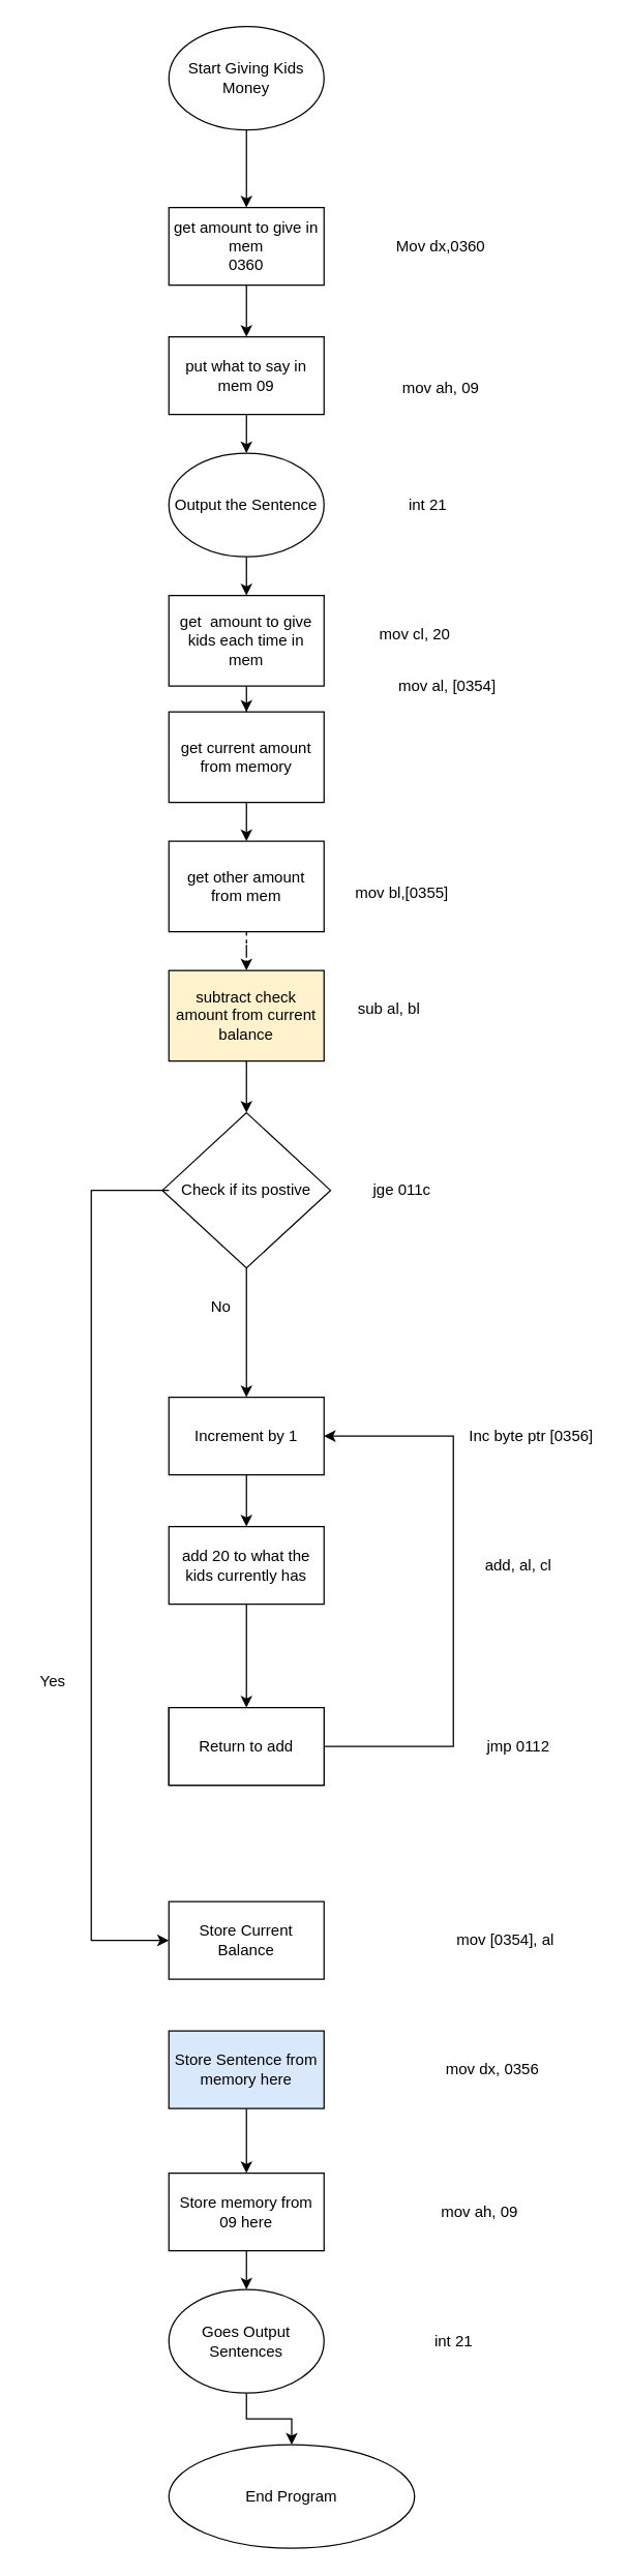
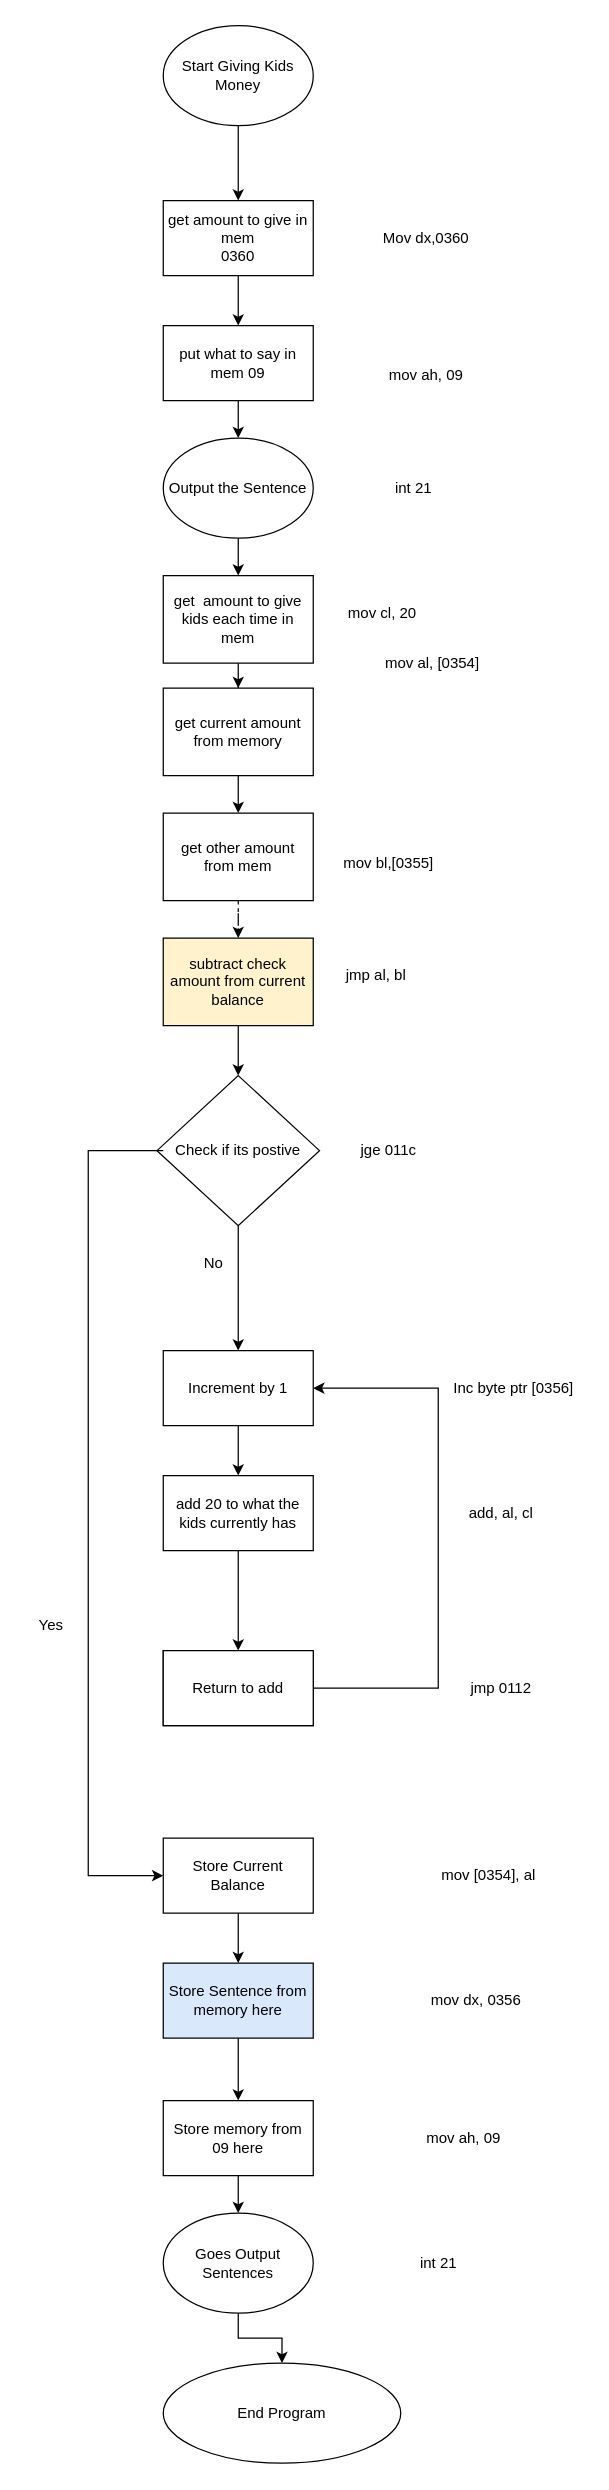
  <mxCell id="0" />
  <mxCell id="1" parent="0" />
  <mxCell id="2" value="" style="edgeStyle=orthogonalEdgeStyle;rounded=0;orthogonalLoop=1;jettySize=auto;html=1;" parent="1" source="3" edge="1"><mxGeometry relative="1" as="geometry"><mxPoint x="190" y="160" as="targetPoint" /></mxGeometry></mxCell>
  <mxCell id="3" value="Start Giving Kids&lt;br&gt;Money" style="ellipse;whiteSpace=wrap;html=1;" parent="1" vertex="1"><mxGeometry x="130" y="20" width="120" height="80" as="geometry" /></mxCell>
  <mxCell id="4" value="" style="edgeStyle=orthogonalEdgeStyle;rounded=0;orthogonalLoop=1;jettySize=auto;html=1;entryX=0.5;entryY=0;entryDx=0;entryDy=0;" parent="1" source="5" target="7" edge="1"><mxGeometry relative="1" as="geometry"><mxPoint x="190" y="240" as="targetPoint" /></mxGeometry></mxCell>
  <mxCell id="5" value="get amount to give in mem&lt;br&gt;0360" style="rounded=0;whiteSpace=wrap;html=1;" parent="1" vertex="1"><mxGeometry x="130" y="160" width="120" height="60" as="geometry" /></mxCell>
  <mxCell id="6" value="" style="edgeStyle=orthogonalEdgeStyle;rounded=0;orthogonalLoop=1;jettySize=auto;html=1;" parent="1" source="7" target="38" edge="1"><mxGeometry relative="1" as="geometry" /></mxCell>
  <mxCell id="7" value="put what to say in mem 09" style="rounded=0;whiteSpace=wrap;html=1;" parent="1" vertex="1"><mxGeometry x="130" y="260" width="120" height="60" as="geometry" /></mxCell>
  <mxCell id="8" value="" style="edgeStyle=orthogonalEdgeStyle;rounded=0;orthogonalLoop=1;jettySize=auto;html=1;" parent="1" source="9" target="11" edge="1"><mxGeometry relative="1" as="geometry" /></mxCell>
  <mxCell id="9" value="get&amp;nbsp; amount to give kids each time in mem" style="rounded=0;whiteSpace=wrap;html=1;" parent="1" vertex="1"><mxGeometry x="130" y="460" width="120" height="70" as="geometry" /></mxCell>
  <mxCell id="10" value="" style="edgeStyle=orthogonalEdgeStyle;rounded=0;orthogonalLoop=1;jettySize=auto;html=1;" parent="1" source="11" target="13" edge="1"><mxGeometry relative="1" as="geometry" /></mxCell>
  <mxCell id="11" value="get current amount from memory" style="rounded=0;whiteSpace=wrap;html=1;" parent="1" vertex="1"><mxGeometry x="130" y="550" width="120" height="70" as="geometry" /></mxCell>
  <mxCell id="12" value="" style="edgeStyle=orthogonalEdgeStyle;rounded=0;orthogonalLoop=1;jettySize=auto;html=1;dashed=1;" parent="1" source="13" target="15" edge="1"><mxGeometry relative="1" as="geometry" /></mxCell>
  <mxCell id="13" value="get other amount from mem" style="rounded=0;whiteSpace=wrap;html=1;" parent="1" vertex="1"><mxGeometry x="130" y="650" width="120" height="70" as="geometry" /></mxCell>
  <mxCell id="14" value="" style="edgeStyle=orthogonalEdgeStyle;rounded=0;orthogonalLoop=1;jettySize=auto;html=1;" parent="1" source="15" target="17" edge="1"><mxGeometry relative="1" as="geometry" /></mxCell>
  <mxCell id="15" value="subtract check amount from current balance" style="rounded=0;whiteSpace=wrap;html=1;fillColor=#fff2cc;" parent="1" vertex="1"><mxGeometry x="130" y="750" width="120" height="70" as="geometry" /></mxCell>
  <mxCell id="16" value="" style="edgeStyle=orthogonalEdgeStyle;rounded=0;orthogonalLoop=1;jettySize=auto;html=1;" parent="1" source="17" target="20" edge="1"><mxGeometry relative="1" as="geometry" /></mxCell>
  <mxCell id="17" value="Check if its postive" style="rhombus;whiteSpace=wrap;html=1;" parent="1" vertex="1"><mxGeometry x="125" y="860" width="130" height="120" as="geometry" /></mxCell>
  <mxCell id="18" value="" style="edgeStyle=orthogonalEdgeStyle;rounded=0;orthogonalLoop=1;jettySize=auto;html=1;" parent="1" source="20" target="22" edge="1"><mxGeometry relative="1" as="geometry" /></mxCell>
  <mxCell id="19" value="" style="edgeStyle=orthogonalEdgeStyle;rounded=0;orthogonalLoop=1;jettySize=auto;html=1;exitX=1;exitY=0.5;exitDx=0;exitDy=0;" parent="1" source="24" target="20" edge="1"><mxGeometry relative="1" as="geometry"><mxPoint x="260" y="1350" as="sourcePoint" /><Array as="points"><mxPoint x="350" y="1350" /><mxPoint x="350" y="1110" /></Array></mxGeometry></mxCell>
  <mxCell id="20" value="Increment by 1" style="rounded=0;whiteSpace=wrap;html=1;" parent="1" vertex="1"><mxGeometry x="130" y="1080" width="120" height="60" as="geometry" /></mxCell>
  <mxCell id="21" value="" style="edgeStyle=orthogonalEdgeStyle;rounded=0;orthogonalLoop=1;jettySize=auto;html=1;" parent="1" source="22" target="23" edge="1"><mxGeometry relative="1" as="geometry" /></mxCell>
  <mxCell id="22" value="add 20 to what the kids currently has" style="rounded=0;whiteSpace=wrap;html=1;" parent="1" vertex="1"><mxGeometry x="130" y="1180" width="120" height="60" as="geometry" /></mxCell>
  <mxCell id="23" value="add overdraft to current balance" style="rounded=0;whiteSpace=wrap;html=1;" parent="1" vertex="1"><mxGeometry x="130" y="1320" width="120" height="60" as="geometry" /></mxCell>
  <mxCell id="24" value="Return to add" style="rounded=0;whiteSpace=wrap;html=1;" parent="1" vertex="1"><mxGeometry x="130" y="1320" width="120" height="60" as="geometry" /></mxCell>
  <mxCell id="25" value="" style="edgeStyle=orthogonalEdgeStyle;rounded=0;orthogonalLoop=1;jettySize=auto;html=1;entryX=0;entryY=0.5;entryDx=0;entryDy=0;" parent="1" target="27" edge="1"><mxGeometry relative="1" as="geometry"><mxPoint x="130" y="920" as="sourcePoint" /><mxPoint x="70" y="1510" as="targetPoint" /><Array as="points"><mxPoint x="130" y="920" /><mxPoint x="70" y="920" /><mxPoint x="70" y="1500" /></Array></mxGeometry></mxCell>
+ <mxCell id="26" value="" style="edgeStyle=orthogonalEdgeStyle;rounded=0;orthogonalLoop=1;jettySize=auto;html=1;" parent="1" source="27" target="31" edge="1"><mxGeometry relative="1" as="geometry" /></mxCell>
  <mxCell id="27" value="Store Current Balance" style="rounded=0;whiteSpace=wrap;html=1;" parent="1" vertex="1"><mxGeometry x="130" y="1470" width="120" height="60" as="geometry" /></mxCell>
  <mxCell id="28" value="Yes" style="text;html=1;align=center;verticalAlign=middle;resizable=0;points=[];autosize=1;" parent="1" vertex="1"><mxGeometry x="20" y="1290" width="40" height="20" as="geometry" /></mxCell>
  <mxCell id="29" value="No" style="text;html=1;align=center;verticalAlign=middle;resizable=0;points=[];autosize=1;" parent="1" vertex="1"><mxGeometry x="155" y="1000" width="30" height="20" as="geometry" /></mxCell>
  <mxCell id="30" value="" style="edgeStyle=orthogonalEdgeStyle;rounded=0;orthogonalLoop=1;jettySize=auto;html=1;entryX=0.5;entryY=0;entryDx=0;entryDy=0;" parent="1" source="31" target="33" edge="1"><mxGeometry relative="1" as="geometry"><mxPoint x="190" y="1650" as="targetPoint" /></mxGeometry></mxCell>
  <mxCell id="31" value="Store Sentence from memory here" style="rounded=0;whiteSpace=wrap;html=1;fillColor=#dae8fc;" parent="1" vertex="1"><mxGeometry x="130" y="1570" width="120" height="60" as="geometry" /></mxCell>
  <mxCell id="32" value="" style="edgeStyle=orthogonalEdgeStyle;rounded=0;orthogonalLoop=1;jettySize=auto;html=1;" parent="1" source="33" edge="1"><mxGeometry relative="1" as="geometry"><mxPoint x="190" y="1770" as="targetPoint" /></mxGeometry></mxCell>
  <mxCell id="33" value="Store memory from 09 here" style="rounded=0;whiteSpace=wrap;html=1;" parent="1" vertex="1"><mxGeometry x="130" y="1680" width="120" height="60" as="geometry" /></mxCell>
  <mxCell id="34" value="End Program" style="ellipse;whiteSpace=wrap;html=1;" parent="1" vertex="1"><mxGeometry x="130" y="1890" width="190" height="80" as="geometry" /></mxCell>
  <mxCell id="35" value="" style="edgeStyle=orthogonalEdgeStyle;rounded=0;orthogonalLoop=1;jettySize=auto;html=1;" parent="1" source="36" target="34" edge="1"><mxGeometry relative="1" as="geometry" /></mxCell>
  <mxCell id="36" value="&lt;span&gt;Goes Output Sentences&lt;/span&gt;" style="ellipse;whiteSpace=wrap;html=1;" parent="1" vertex="1"><mxGeometry x="130" y="1770" width="120" height="80" as="geometry" /></mxCell>
  <mxCell id="37" value="" style="edgeStyle=orthogonalEdgeStyle;rounded=0;orthogonalLoop=1;jettySize=auto;html=1;" parent="1" source="38" target="9" edge="1"><mxGeometry relative="1" as="geometry" /></mxCell>
  <mxCell id="38" value="Output the Sentence" style="ellipse;whiteSpace=wrap;html=1;" parent="1" vertex="1"><mxGeometry x="130" y="350" width="120" height="80" as="geometry" /></mxCell>
  <mxCell id="39" value="Mov dx,0360" style="text;html=1;align=center;verticalAlign=middle;resizable=0;points=[];autosize=1;" parent="1" vertex="1"><mxGeometry x="300" y="180" width="80" height="20" as="geometry" /></mxCell>
  <mxCell id="40" value="mov ah, 09" style="text;html=1;align=center;verticalAlign=middle;resizable=0;points=[];autosize=1;" parent="1" vertex="1"><mxGeometry x="305" y="290" width="70" height="20" as="geometry" /></mxCell>
  <mxCell id="41" value="int 21" style="text;html=1;align=center;verticalAlign=middle;resizable=0;points=[];autosize=1;" parent="1" vertex="1"><mxGeometry x="310" y="380" width="40" height="20" as="geometry" /></mxCell>
- <mxCell id="42" value="mov cl, 20" style="text;html=1;align=center;verticalAlign=middle;resizable=0;points=[];autosize=1;" parent="1" vertex="1"><mxGeometry x="285" y="480" width="70" height="20" as="geometry" /></mxCell>
+ <mxCell id="42" value="mov cl, 20" style="text;html=1;align=center;verticalAlign=middle;resizable=0;points=[];autosize=1;" parent="1" vertex="1"><mxGeometry x="270" y="480" width="70" height="20" as="geometry" /></mxCell>
  <mxCell id="43" value="mov al, [0354]" style="text;html=1;align=center;verticalAlign=middle;resizable=0;points=[];autosize=1;" parent="1" vertex="1"><mxGeometry x="300" y="520" width="90" height="20" as="geometry" /></mxCell>
  <mxCell id="44" value="mov bl,[0355]" style="text;html=1;align=center;verticalAlign=middle;resizable=0;points=[];autosize=1;" parent="1" vertex="1"><mxGeometry x="265" y="680" width="90" height="20" as="geometry" /></mxCell>
- <mxCell id="45" value="sub al, bl" style="text;html=1;align=center;verticalAlign=middle;resizable=0;points=[];autosize=1;" parent="1" vertex="1"><mxGeometry x="270" y="770" width="60" height="20" as="geometry" /></mxCell>
+ <mxCell id="45" value="jmp al, bl" style="text;html=1;align=center;verticalAlign=middle;resizable=0;points=[];autosize=1;" parent="1" vertex="1"><mxGeometry x="270" y="770" width="60" height="20" as="geometry" /></mxCell>
  <mxCell id="46" value="jge 011c" style="text;html=1;align=center;verticalAlign=middle;resizable=0;points=[];autosize=1;" parent="1" vertex="1"><mxGeometry x="280" y="910" width="60" height="20" as="geometry" /></mxCell>
  <mxCell id="47" value="Inc byte ptr [0356]" style="text;html=1;align=center;verticalAlign=middle;resizable=0;points=[];autosize=1;" parent="1" vertex="1"><mxGeometry x="355" y="1100" width="110" height="20" as="geometry" /></mxCell>
  <mxCell id="48" value="add, al, cl" style="text;html=1;align=center;verticalAlign=middle;resizable=0;points=[];autosize=1;" parent="1" vertex="1"><mxGeometry x="365" y="1200" width="70" height="20" as="geometry" /></mxCell>
  <mxCell id="49" value="jmp 0112" style="text;html=1;align=center;verticalAlign=middle;resizable=0;points=[];autosize=1;" parent="1" vertex="1"><mxGeometry x="370" y="1340" width="60" height="20" as="geometry" /></mxCell>
  <mxCell id="50" value="mov [0354], al" style="text;html=1;align=center;verticalAlign=middle;resizable=0;points=[];autosize=1;" parent="1" vertex="1"><mxGeometry x="345" y="1490" width="90" height="20" as="geometry" /></mxCell>
  <mxCell id="51" value="mov dx, 0356" style="text;html=1;align=center;verticalAlign=middle;resizable=0;points=[];autosize=1;" parent="1" vertex="1"><mxGeometry x="335" y="1590" width="90" height="20" as="geometry" /></mxCell>
  <mxCell id="52" value="mov ah, 09" style="text;html=1;align=center;verticalAlign=middle;resizable=0;points=[];autosize=1;" parent="1" vertex="1"><mxGeometry x="335" y="1700" width="70" height="20" as="geometry" /></mxCell>
  <mxCell id="53" value="int 21" style="text;html=1;align=center;verticalAlign=middle;resizable=0;points=[];autosize=1;" parent="1" vertex="1"><mxGeometry x="330" y="1800" width="40" height="20" as="geometry" /></mxCell>
